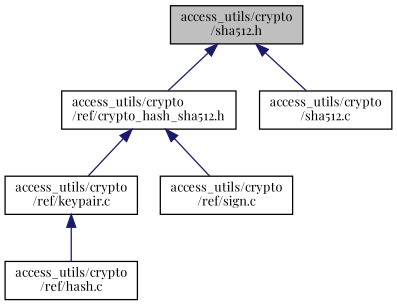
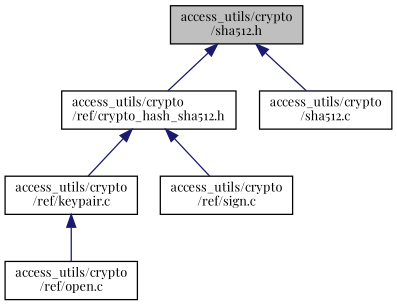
  digraph {
    fontname="Playfair Display"
    node [color=black fillcolor=white fontname="Playfair Display" fontsize=10 shape=record style=filled]
    edge [color=midnightblue dir=back fontname="Playfair Display" fontsize=10 labelfontname=Helvetica labelfontsize=10 style=solid]
    n1 [fillcolor=grey75 fontcolor=black height=0.2 label="access_utils/crypto\l/sha512.h" width=0.4]
    n2 [height=0.2 label="access_utils/crypto\l/ref/crypto_hash_sha512.h" width=0.4]
    n3 [height=0.2 label="access_utils/crypto\l/sha512.c" width=0.4]
    n4 [height=0.2 label="access_utils/crypto\l/ref/keypair.c" width=0.4]
    n5 [height=0.2 label="access_utils/crypto\l/ref/sign.c" width=0.4]
-   n6 [height=0.2 label="access_utils/crypto\l/ref/hash.c" width=0.4]
+   n6 [height=0.2 label="access_utils/crypto\l/ref/open.c" width=0.4]
    n1 -> n2
    n1 -> n3
    n2 -> n4
    n2 -> n5
    n4 -> n6
  }
